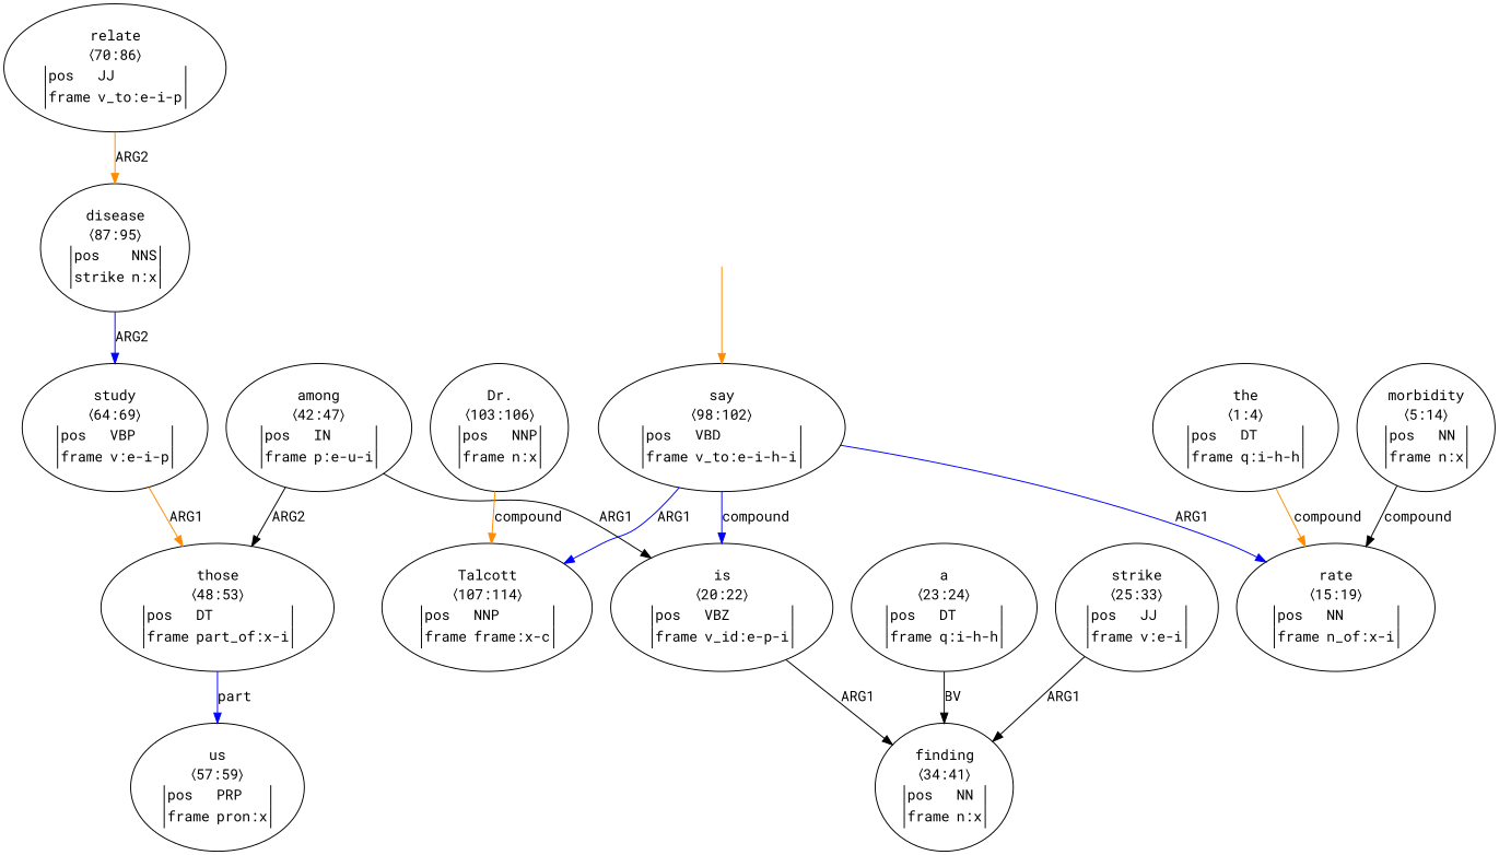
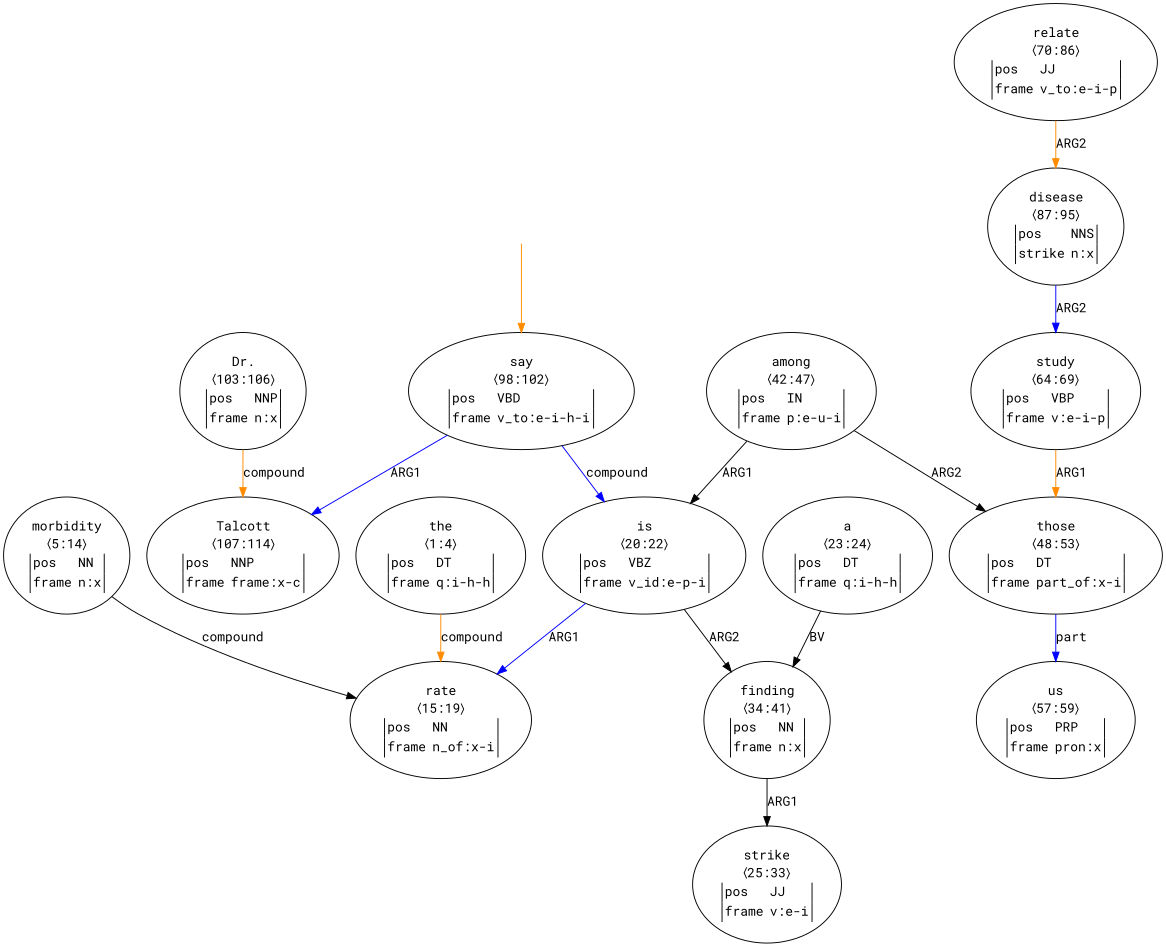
  digraph {
    fontname="Roboto Mono"
    node [fontname="Roboto Mono"]
    edge [color=black fontname="Roboto Mono"]
    top [style=invis]
    n2 [label=<<table align="center" border="0" cellspacing="0"><tr><td colspan="2">say</td></tr><tr><td colspan="2">〈98:102〉</td></tr><tr><td sides="l" border="1" align="left">pos</td><td sides="r" border="1" align="left">VBD</td></tr><tr><td sides="l" border="1" align="left">frame</td><td sides="r" border="1" align="left">v_to:e-i-h-i</td></tr></table>>]
    n3 [label=<<table align="center" border="0" cellspacing="0"><tr><td colspan="2">is</td></tr><tr><td colspan="2">〈20:22〉</td></tr><tr><td sides="l" border="1" align="left">pos</td><td sides="r" border="1" align="left">VBZ</td></tr><tr><td sides="l" border="1" align="left">frame</td><td sides="r" border="1" align="left">v_id:e-p-i</td></tr></table>>]
    n4 [label=<<table align="center" border="0" cellspacing="0"><tr><td colspan="2">Talcott</td></tr><tr><td colspan="2">〈107:114〉</td></tr><tr><td sides="l" border="1" align="left">pos</td><td sides="r" border="1" align="left">NNP</td></tr><tr><td sides="l" border="1" align="left">frame</td><td sides="r" border="1" align="left">frame:x-c</td></tr></table>>]
    n5 [label=<<table align="center" border="0" cellspacing="0"><tr><td colspan="2">rate</td></tr><tr><td colspan="2">〈15:19〉</td></tr><tr><td sides="l" border="1" align="left">pos</td><td sides="r" border="1" align="left">NN</td></tr><tr><td sides="l" border="1" align="left">frame</td><td sides="r" border="1" align="left">n_of:x-i</td></tr></table>>]
    n6 [label=<<table align="center" border="0" cellspacing="0"><tr><td colspan="2">finding</td></tr><tr><td colspan="2">〈34:41〉</td></tr><tr><td sides="l" border="1" align="left">pos</td><td sides="r" border="1" align="left">NN</td></tr><tr><td sides="l" border="1" align="left">frame</td><td sides="r" border="1" align="left">n:x</td></tr></table>>]
    n7 [label=<<table align="center" border="0" cellspacing="0"><tr><td colspan="2">the</td></tr><tr><td colspan="2">〈1:4〉</td></tr><tr><td sides="l" border="1" align="left">pos</td><td sides="r" border="1" align="left">DT</td></tr><tr><td sides="l" border="1" align="left">frame</td><td sides="r" border="1" align="left">q:i-h-h</td></tr></table>>]
    n8 [label=<<table align="center" border="0" cellspacing="0"><tr><td colspan="2">morbidity</td></tr><tr><td colspan="2">〈5:14〉</td></tr><tr><td sides="l" border="1" align="left">pos</td><td sides="r" border="1" align="left">NN</td></tr><tr><td sides="l" border="1" align="left">frame</td><td sides="r" border="1" align="left">n:x</td></tr></table>>]
    n9 [label=<<table align="center" border="0" cellspacing="0"><tr><td colspan="2">a</td></tr><tr><td colspan="2">〈23:24〉</td></tr><tr><td sides="l" border="1" align="left">pos</td><td sides="r" border="1" align="left">DT</td></tr><tr><td sides="l" border="1" align="left">frame</td><td sides="r" border="1" align="left">q:i-h-h</td></tr></table>>]
    n10 [label=<<table align="center" border="0" cellspacing="0"><tr><td colspan="2">strike</td></tr><tr><td colspan="2">〈25:33〉</td></tr><tr><td sides="l" border="1" align="left">pos</td><td sides="r" border="1" align="left">JJ</td></tr><tr><td sides="l" border="1" align="left">frame</td><td sides="r" border="1" align="left">v:e-i</td></tr></table>>]
    n11 [label=<<table align="center" border="0" cellspacing="0"><tr><td colspan="2">among</td></tr><tr><td colspan="2">〈42:47〉</td></tr><tr><td sides="l" border="1" align="left">pos</td><td sides="r" border="1" align="left">IN</td></tr><tr><td sides="l" border="1" align="left">frame</td><td sides="r" border="1" align="left">p:e-u-i</td></tr></table>>]
    n12 [label=<<table align="center" border="0" cellspacing="0"><tr><td colspan="2">those</td></tr><tr><td colspan="2">〈48:53〉</td></tr><tr><td sides="l" border="1" align="left">pos</td><td sides="r" border="1" align="left">DT</td></tr><tr><td sides="l" border="1" align="left">frame</td><td sides="r" border="1" align="left">part_of:x-i</td></tr></table>>]
    n13 [label=<<table align="center" border="0" cellspacing="0"><tr><td colspan="2">us</td></tr><tr><td colspan="2">〈57:59〉</td></tr><tr><td sides="l" border="1" align="left">pos</td><td sides="r" border="1" align="left">PRP</td></tr><tr><td sides="l" border="1" align="left">frame</td><td sides="r" border="1" align="left">pron:x</td></tr></table>>]
    n14 [label=<<table align="center" border="0" cellspacing="0"><tr><td colspan="2">study</td></tr><tr><td colspan="2">〈64:69〉</td></tr><tr><td sides="l" border="1" align="left">pos</td><td sides="r" border="1" align="left">VBP</td></tr><tr><td sides="l" border="1" align="left">frame</td><td sides="r" border="1" align="left">v:e-i-p</td></tr></table>>]
    n15 [label=<<table align="center" border="0" cellspacing="0"><tr><td colspan="2">disease</td></tr><tr><td colspan="2">〈87:95〉</td></tr><tr><td sides="l" border="1" align="left">pos</td><td sides="r" border="1" align="left">NNS</td></tr><tr><td sides="l" border="1" align="left">strike</td><td sides="r" border="1" align="left">n:x</td></tr></table>>]
    n16 [label=<<table align="center" border="0" cellspacing="0"><tr><td colspan="2">relate</td></tr><tr><td colspan="2">〈70:86〉</td></tr><tr><td sides="l" border="1" align="left">pos</td><td sides="r" border="1" align="left">JJ</td></tr><tr><td sides="l" border="1" align="left">frame</td><td sides="r" border="1" align="left">v_to:e-i-p</td></tr></table>>]
    n17 [label=<<table align="center" border="0" cellspacing="0"><tr><td colspan="2">Dr.</td></tr><tr><td colspan="2">〈103:106〉</td></tr><tr><td sides="l" border="1" align="left">pos</td><td sides="r" border="1" align="left">NNP</td></tr><tr><td sides="l" border="1" align="left">frame</td><td sides="r" border="1" align="left">n:x</td></tr></table>>]
    top -> n2 [color=darkorange]
    n2 -> n3 [color=blue label=compound]
    n2 -> n4 [color=blue label=ARG1]
-   n2 -> n5 [color=blue label=ARG1]
-   n3 -> n6 [label=ARG1]
+   n3 -> n5 [color=blue label=ARG1]
+   n3 -> n6 [label=ARG2]
    n7 -> n5 [color=darkorange label=compound]
    n8 -> n5 [label=compound]
    n9 -> n6 [label=BV]
-   n10 -> n6 [label=ARG1]
+   n6 -> n10 [label=ARG1]
    n11 -> n3 [label=ARG1]
    n11 -> n12 [label=ARG2]
    n12 -> n13 [color=blue label=part]
    n14 -> n12 [color=darkorange label=ARG1]
    n15 -> n14 [color=blue label=ARG2]
    n16 -> n15 [color=darkorange label=ARG2]
    n17 -> n4 [color=darkorange label=compound]
  }
